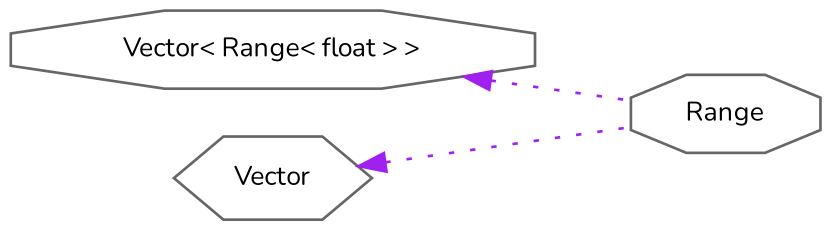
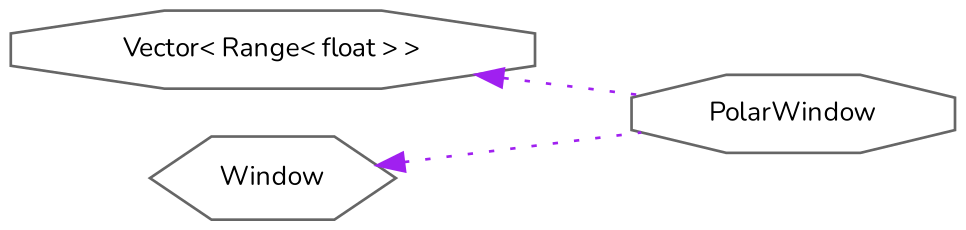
  digraph {
    fontname=Nunito
    rankdir=LR
    node [color=grey40 fillcolor=white fontname=Nunito fontsize=10 shape=octagon style=filled]
    edge [color=purple dir=back fontname=Nunito fontsize=10 labelfontname=Helvetica labelfontsize=10 style=dotted]
    n1 [height=0.2 label="Vector\< Range\< float \> \>" width=0.4]
-   n2 [height=0.2 label=Range width=0.4]
-   n3 [height=0.2 label=Vector shape=hexagon width=0.4]
+   n2 [height=0.2 label=PolarWindow width=0.4]
+   n3 [height=0.2 label=Window shape=hexagon width=0.4]
    n1 -> n2
    n3 -> n2
  }
